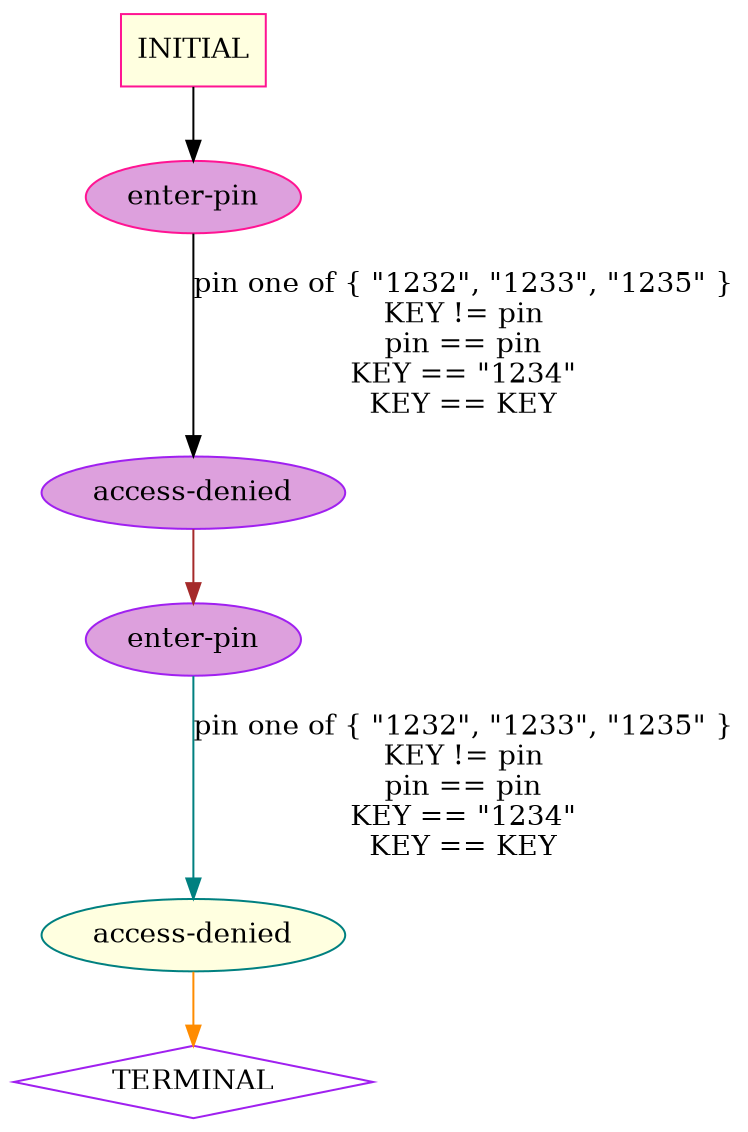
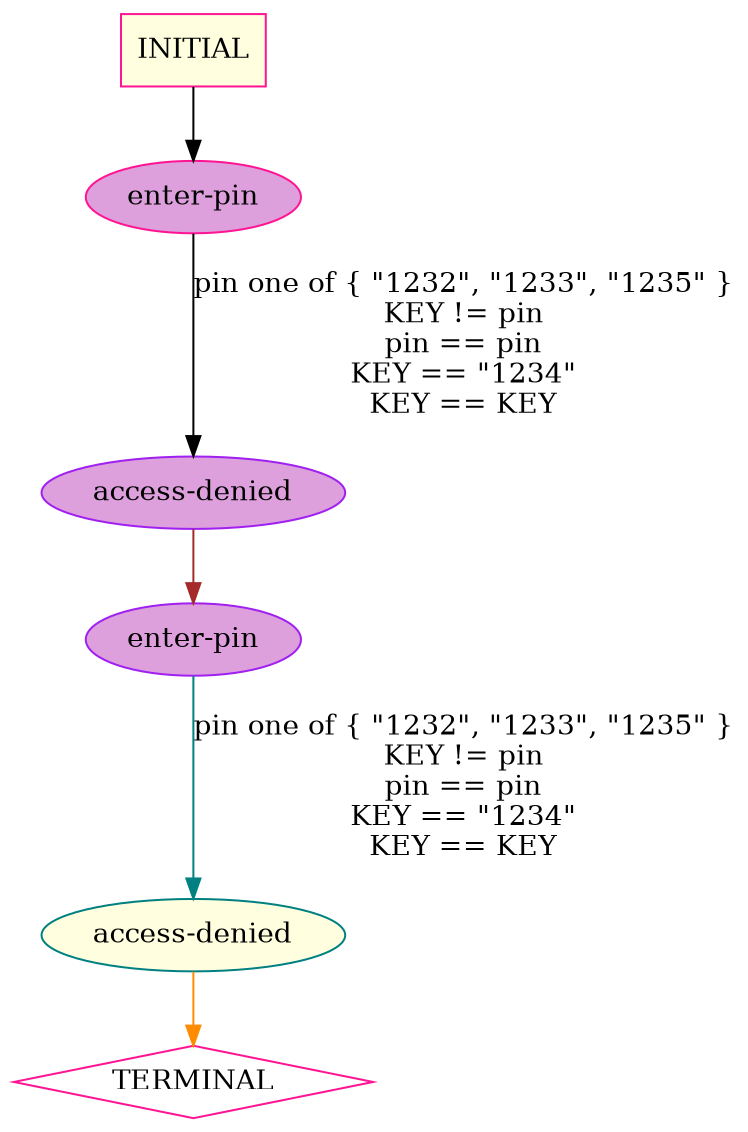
  digraph {
    node [style=filled fillcolor=plum color=deeppink]
    edge [color=black]
    n1 [label="access-denied" color=purple]
    n2 [label="enter-pin" color=purple]
    n3 [label="access-denied" fillcolor=lightyellow color=teal]
-   n4 [label=TERMINAL shape=diamond fillcolor=white color=purple]
+   n4 [label=TERMINAL shape=diamond fillcolor=white]
    n5 [label="enter-pin"]
    n6 [label=INITIAL shape=box fillcolor=lightyellow]
    n1 -> n2 [color=brown]
    n2 -> n3 [label="pin one of { \"1232\", \"1233\", \"1235\" }\nKEY != pin\npin == pin\nKEY == \"1234\"\nKEY == KEY" color=teal]
    n3 -> n4 [color=darkorange]
    n5 -> n1 [label="pin one of { \"1232\", \"1233\", \"1235\" }\nKEY != pin\npin == pin\nKEY == \"1234\"\nKEY == KEY"]
    n6 -> n5
  }
